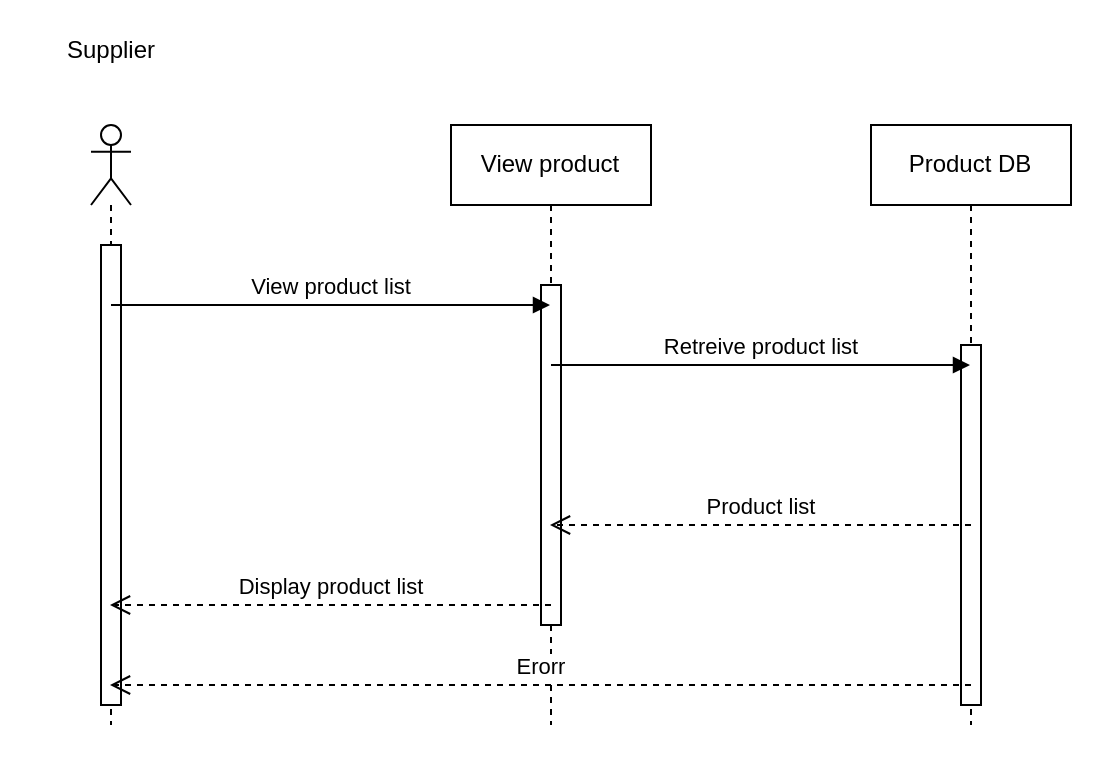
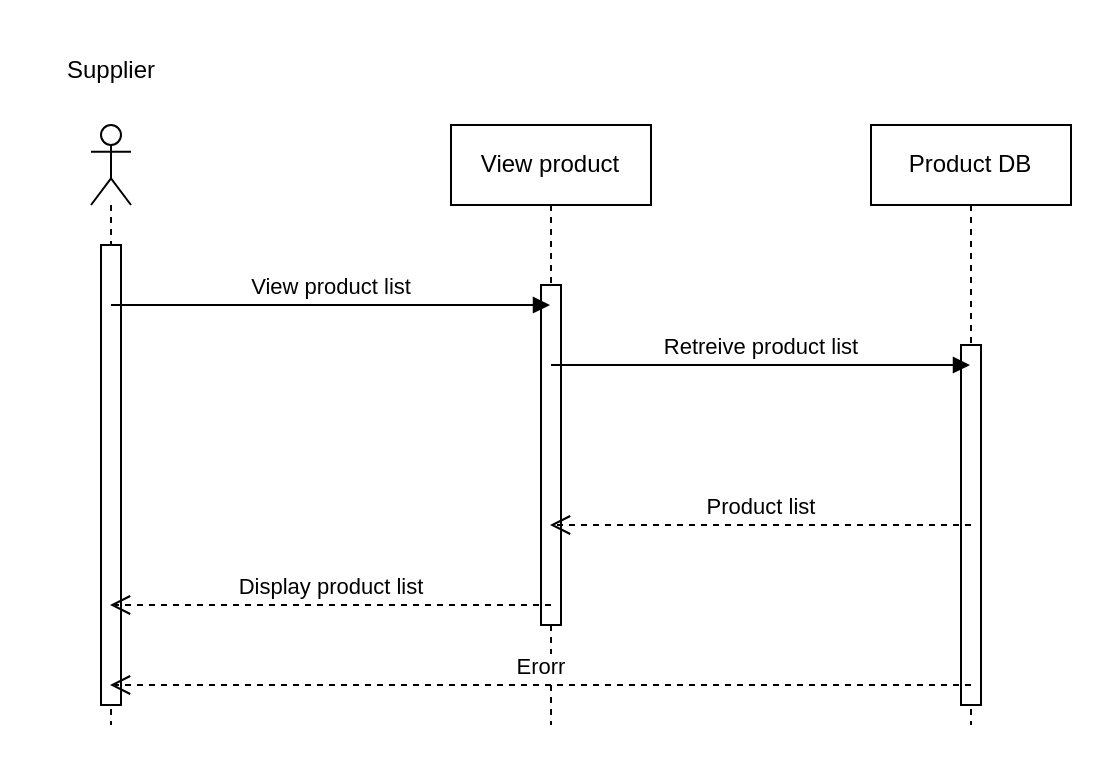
  <mxCell id="0" />
  <mxCell id="1" parent="0" />
  <mxCell id="2" value="" style="shape=umlLifeline;perimeter=lifelinePerimeter;whiteSpace=wrap;html=1;container=1;dropTarget=0;collapsible=0;recursiveResize=0;outlineConnect=0;portConstraint=eastwest;newEdgeStyle={&quot;curved&quot;:0,&quot;rounded&quot;:0};participant=umlActor;" vertex="1" parent="1"><mxGeometry x="45" y="62" width="20" height="300" as="geometry" /></mxCell>
  <mxCell id="3" value="" style="html=1;points=[[0,0,0,0,5],[0,1,0,0,-5],[1,0,0,0,5],[1,1,0,0,-5]];perimeter=orthogonalPerimeter;outlineConnect=0;targetShapes=umlLifeline;portConstraint=eastwest;newEdgeStyle={&quot;curved&quot;:0,&quot;rounded&quot;:0};" vertex="1" parent="2"><mxGeometry x="5" y="60" width="10" height="230" as="geometry" /></mxCell>
  <mxCell id="4" value="View product" style="shape=umlLifeline;perimeter=lifelinePerimeter;whiteSpace=wrap;html=1;container=1;dropTarget=0;collapsible=0;recursiveResize=0;outlineConnect=0;portConstraint=eastwest;newEdgeStyle={&quot;curved&quot;:0,&quot;rounded&quot;:0};" vertex="1" parent="1"><mxGeometry x="225" y="62" width="100" height="300" as="geometry" /></mxCell>
  <mxCell id="5" value="" style="html=1;points=[[0,0,0,0,5],[0,1,0,0,-5],[1,0,0,0,5],[1,1,0,0,-5]];perimeter=orthogonalPerimeter;outlineConnect=0;targetShapes=umlLifeline;portConstraint=eastwest;newEdgeStyle={&quot;curved&quot;:0,&quot;rounded&quot;:0};" vertex="1" parent="4"><mxGeometry x="45" y="80" width="10" height="170" as="geometry" /></mxCell>
  <mxCell id="6" value="Product DB" style="shape=umlLifeline;perimeter=lifelinePerimeter;whiteSpace=wrap;html=1;container=1;dropTarget=0;collapsible=0;recursiveResize=0;outlineConnect=0;portConstraint=eastwest;newEdgeStyle={&quot;curved&quot;:0,&quot;rounded&quot;:0};" vertex="1" parent="1"><mxGeometry x="435" y="62" width="100" height="300" as="geometry" /></mxCell>
  <mxCell id="7" value="" style="html=1;points=[[0,0,0,0,5],[0,1,0,0,-5],[1,0,0,0,5],[1,1,0,0,-5]];perimeter=orthogonalPerimeter;outlineConnect=0;targetShapes=umlLifeline;portConstraint=eastwest;newEdgeStyle={&quot;curved&quot;:0,&quot;rounded&quot;:0};" vertex="1" parent="6"><mxGeometry x="45" y="110" width="10" height="180" as="geometry" /></mxCell>
  <mxCell id="8" value="View product list" style="html=1;verticalAlign=bottom;endArrow=block;curved=0;rounded=0;" edge="1" parent="1" target="4"><mxGeometry width="80" relative="1" as="geometry"><mxPoint x="55" y="152" as="sourcePoint" /><mxPoint x="135" y="152" as="targetPoint" /></mxGeometry></mxCell>
  <mxCell id="9" value="Retreive product list" style="html=1;verticalAlign=bottom;endArrow=block;curved=0;rounded=0;" edge="1" parent="1" target="6"><mxGeometry width="80" relative="1" as="geometry"><mxPoint x="275" y="182" as="sourcePoint" /><mxPoint x="355" y="182" as="targetPoint" /></mxGeometry></mxCell>
  <mxCell id="10" value="Product list" style="html=1;verticalAlign=bottom;endArrow=open;dashed=1;endSize=8;curved=0;rounded=0;" edge="1" parent="1" target="4"><mxGeometry relative="1" as="geometry"><mxPoint x="485" y="262" as="sourcePoint" /><mxPoint x="405" y="262" as="targetPoint" /></mxGeometry></mxCell>
  <mxCell id="11" value="Display product list" style="html=1;verticalAlign=bottom;endArrow=open;dashed=1;endSize=8;curved=0;rounded=0;" edge="1" parent="1" target="2"><mxGeometry relative="1" as="geometry"><mxPoint x="275" y="302" as="sourcePoint" /><mxPoint x="195" y="302" as="targetPoint" /></mxGeometry></mxCell>
  <mxCell id="12" value="Erorr" style="html=1;verticalAlign=bottom;endArrow=open;dashed=1;endSize=8;curved=0;rounded=0;" edge="1" parent="1" target="2"><mxGeometry relative="1" as="geometry"><mxPoint x="485" y="342" as="sourcePoint" /><mxPoint x="405" y="342" as="targetPoint" /></mxGeometry></mxCell>
- <mxCell id="13" value="Supplier" style="text;html=1;align=center;verticalAlign=middle;resizable=0;points=[];autosize=1;strokeColor=none;fillColor=none;" vertex="1" parent="1"><mxGeometry x="20" y="10" width="70" height="30" as="geometry" /></mxCell>
+ <mxCell id="13" value="Supplier" style="text;html=1;align=center;verticalAlign=middle;resizable=0;points=[];autosize=1;strokeColor=none;fillColor=none;" vertex="1" parent="1"><mxGeometry x="20" y="20" width="70" height="30" as="geometry" /></mxCell>
